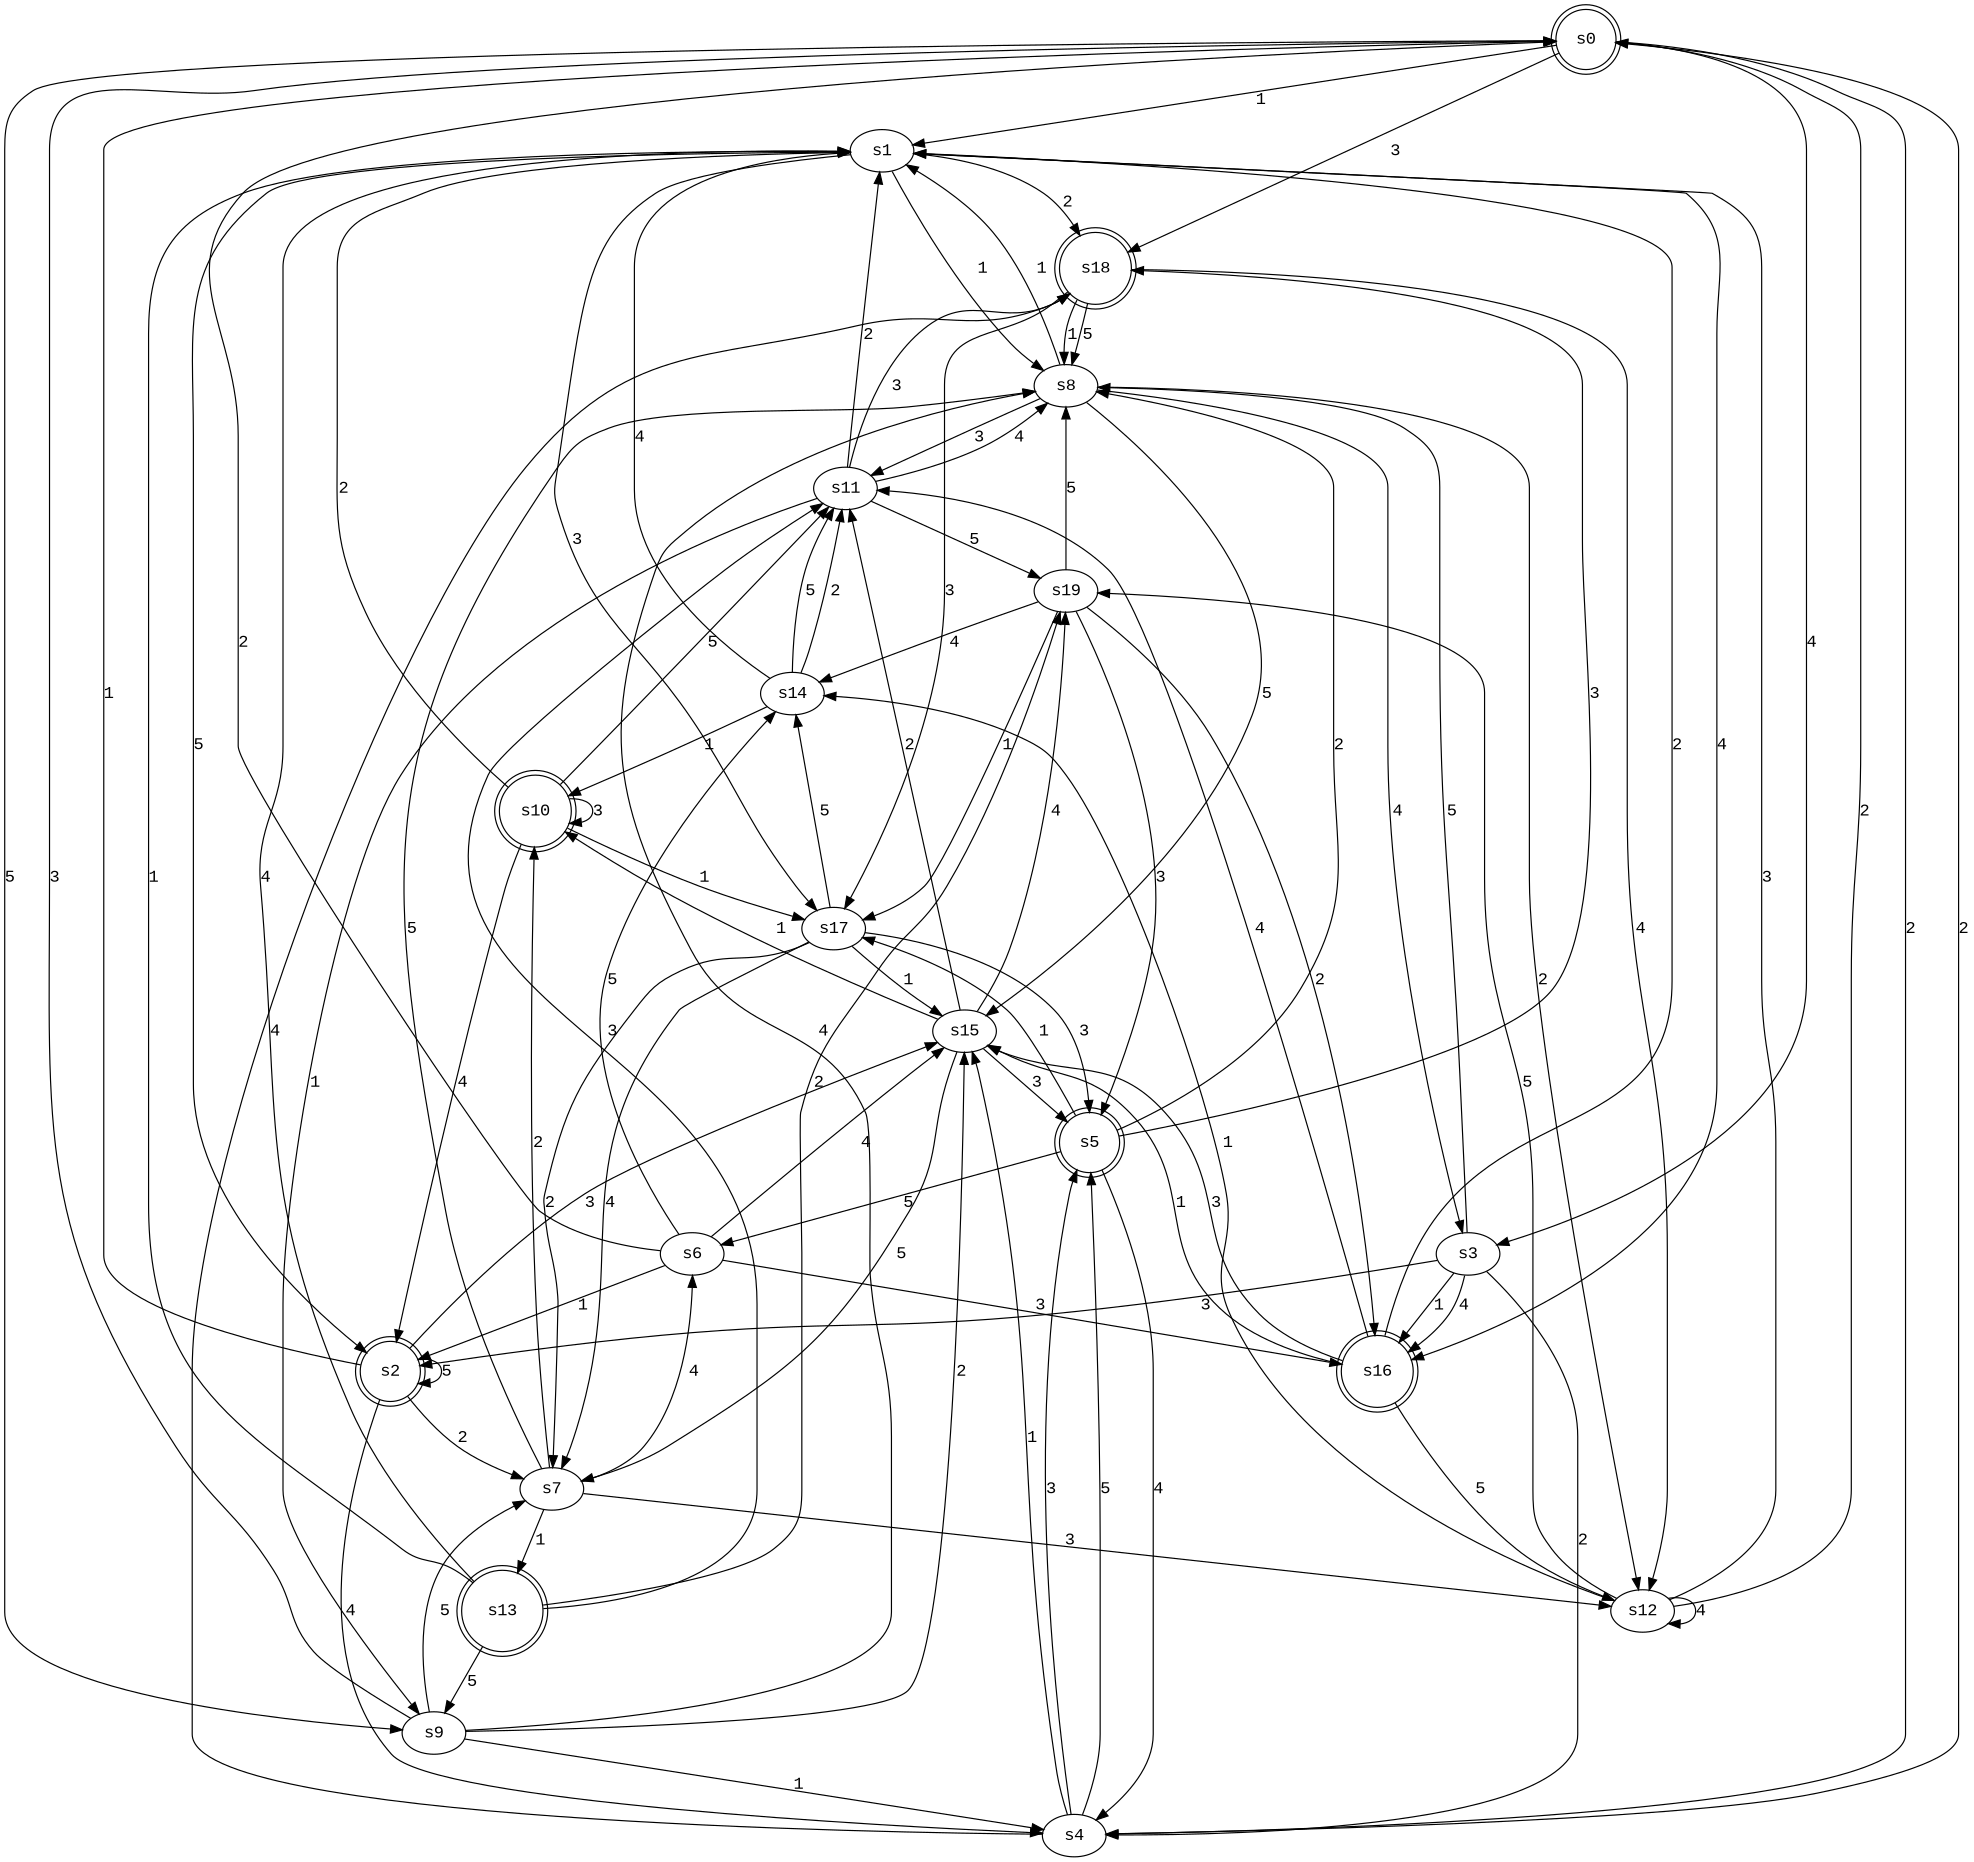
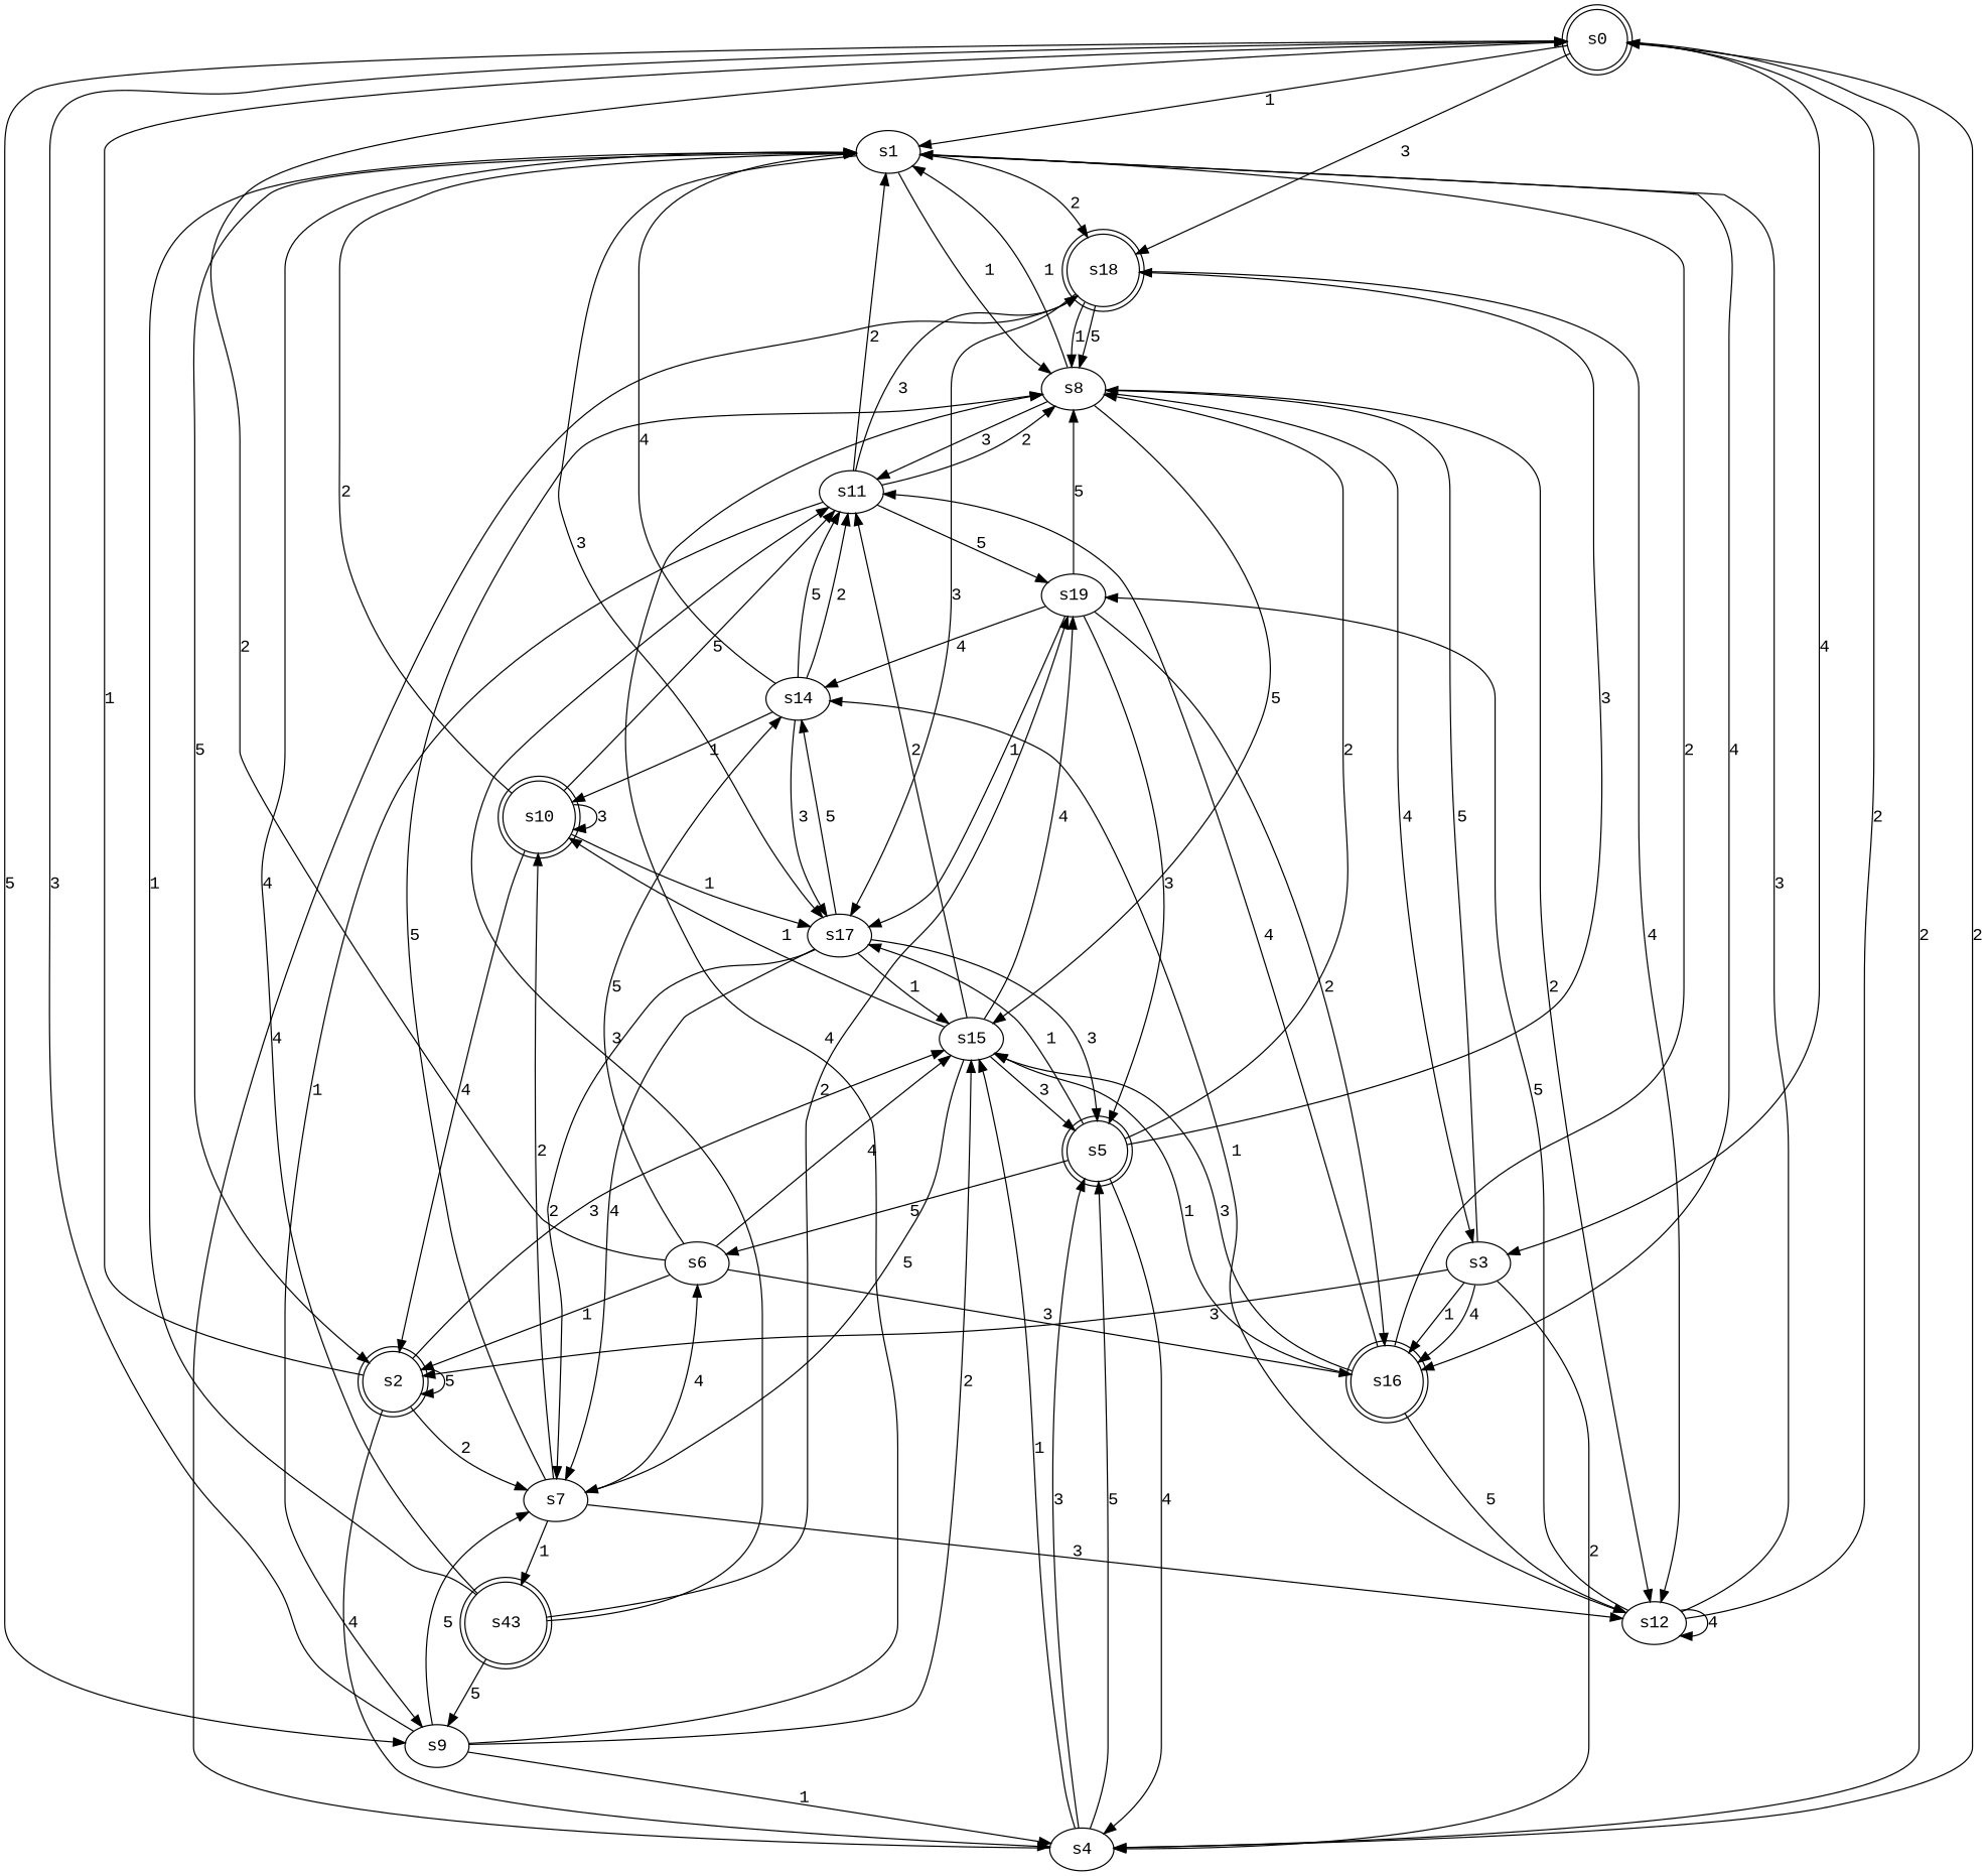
  digraph {
    fontname="Liberation Mono"
    node [fontname="Liberation Mono"]
    edge [fontname="Liberation Mono"]
    n1 [label=s0 shape=doublecircle]
    n2 [label=s1]
    n3 [label=s3]
    n4 [label=s4]
    n5 [label=s9]
    n6 [label=s18 shape=doublecircle]
    n7 [label=s2 shape=doublecircle]
    n8 [label=s8]
    n9 [label=s16 shape=doublecircle]
    n10 [label=s17]
    n11 [label=s15]
    n12 [label=s5 shape=doublecircle]
    n13 [label=s7]
    n14 [label=s12]
    n15 [label=s11]
    n16 [label=s14]
    n17 [label=s6]
    n18 [label=s10 shape=doublecircle]
-   n19 [label=s13 shape=doublecircle]
+   n19 [label=s43 shape=doublecircle]
    n20 [label=s19]
    n1 -> n2 [label=1]
    n1 -> n3 [label=4]
    n1 -> n4 [label=2]
    n1 -> n5 [label=5]
    n1 -> n6 [label=3]
    n2 -> n6 [label=2]
    n2 -> n7 [label=5]
    n2 -> n8 [label=1]
    n2 -> n9 [label=4]
    n2 -> n10 [label=3]
    n3 -> n4 [label=2]
    n3 -> n7 [label=3]
    n3 -> n8 [label=5]
    n3 -> n9 [label=1]
    n3 -> n9 [label=4]
    n4 -> n1 [label=2]
    n4 -> n6 [label=4]
    n4 -> n11 [label=1]
    n4 -> n12 [label=3]
    n4 -> n12 [label=5]
    n5 -> n1 [label=3]
    n5 -> n4 [label=1]
    n5 -> n8 [label=4]
    n5 -> n11 [label=2]
    n5 -> n13 [label=5]
    n6 -> n8 [label=1]
    n6 -> n8 [label=5]
    n6 -> n10 [label=3]
    n6 -> n14 [label=4]
    n7 -> n1 [label=1]
    n7 -> n4 [label=4]
    n7 -> n7 [label=5]
    n7 -> n11 [label=3]
    n7 -> n13 [label=2]
    n8 -> n2 [label=1]
    n8 -> n3 [label=4]
    n8 -> n11 [label=5]
    n8 -> n14 [label=2]
    n8 -> n15 [label=3]
    n9 -> n2 [label=2]
    n9 -> n11 [label=1]
    n9 -> n11 [label=3]
    n9 -> n14 [label=5]
    n9 -> n15 [label=4]
    n10 -> n11 [label=1]
    n10 -> n12 [label=3]
    n10 -> n13 [label=2]
    n10 -> n13 [label=4]
    n10 -> n16 [label=5]
    n11 -> n12 [label=3]
    n11 -> n13 [label=5]
    n11 -> n15 [label=2]
    n11 -> n18 [label=1]
    n11 -> n20 [label=4]
    n12 -> n4 [label=4]
    n12 -> n6 [label=3]
    n12 -> n8 [label=2]
    n12 -> n10 [label=1]
    n12 -> n17 [label=5]
    n13 -> n8 [label=5]
    n13 -> n14 [label=3]
    n13 -> n17 [label=4]
    n13 -> n18 [label=2]
    n13 -> n19 [label=1]
    n14 -> n1 [label=2]
    n14 -> n2 [label=3]
    n14 -> n14 [label=4]
    n14 -> n16 [label=1]
    n14 -> n20 [label=5]
    n15 -> n2 [label=2]
    n15 -> n5 [label=1]
    n15 -> n6 [label=3]
-   n15 -> n8 [label=4]
+   n15 -> n8 [label=2]
    n15 -> n20 [label=5]
    n16 -> n2 [label=4]
+   n16 -> n10 [label=3]
    n16 -> n15 [label=2]
    n16 -> n15 [label=5]
    n16 -> n18 [label=1]
    n17 -> n1 [label=2]
    n17 -> n7 [label=1]
    n17 -> n9 [label=3]
    n17 -> n11 [label=4]
    n17 -> n16 [label=5]
    n18 -> n2 [label=2]
    n18 -> n7 [label=4]
    n18 -> n10 [label=1]
    n18 -> n15 [label=5]
    n18 -> n18 [label=3]
    n19 -> n2 [label=1]
    n19 -> n2 [label=4]
    n19 -> n5 [label=5]
    n19 -> n15 [label=3]
    n19 -> n20 [label=2]
    n20 -> n8 [label=5]
    n20 -> n9 [label=2]
    n20 -> n10 [label=1]
    n20 -> n12 [label=3]
    n20 -> n16 [label=4]
  }
